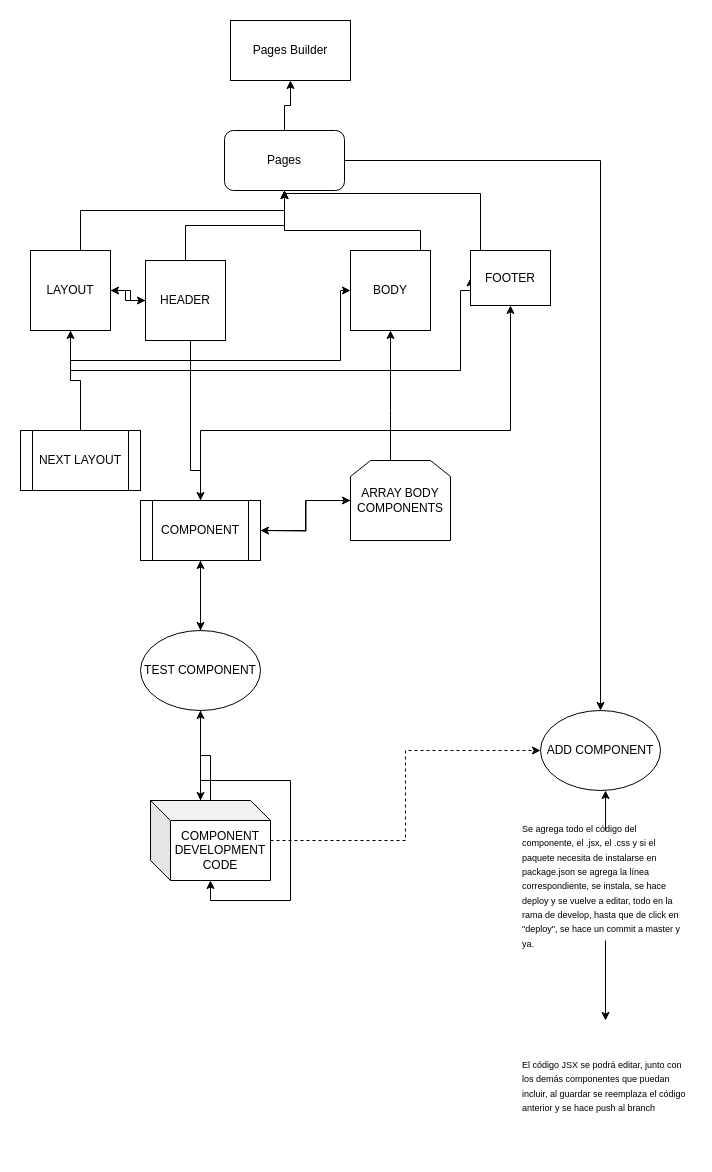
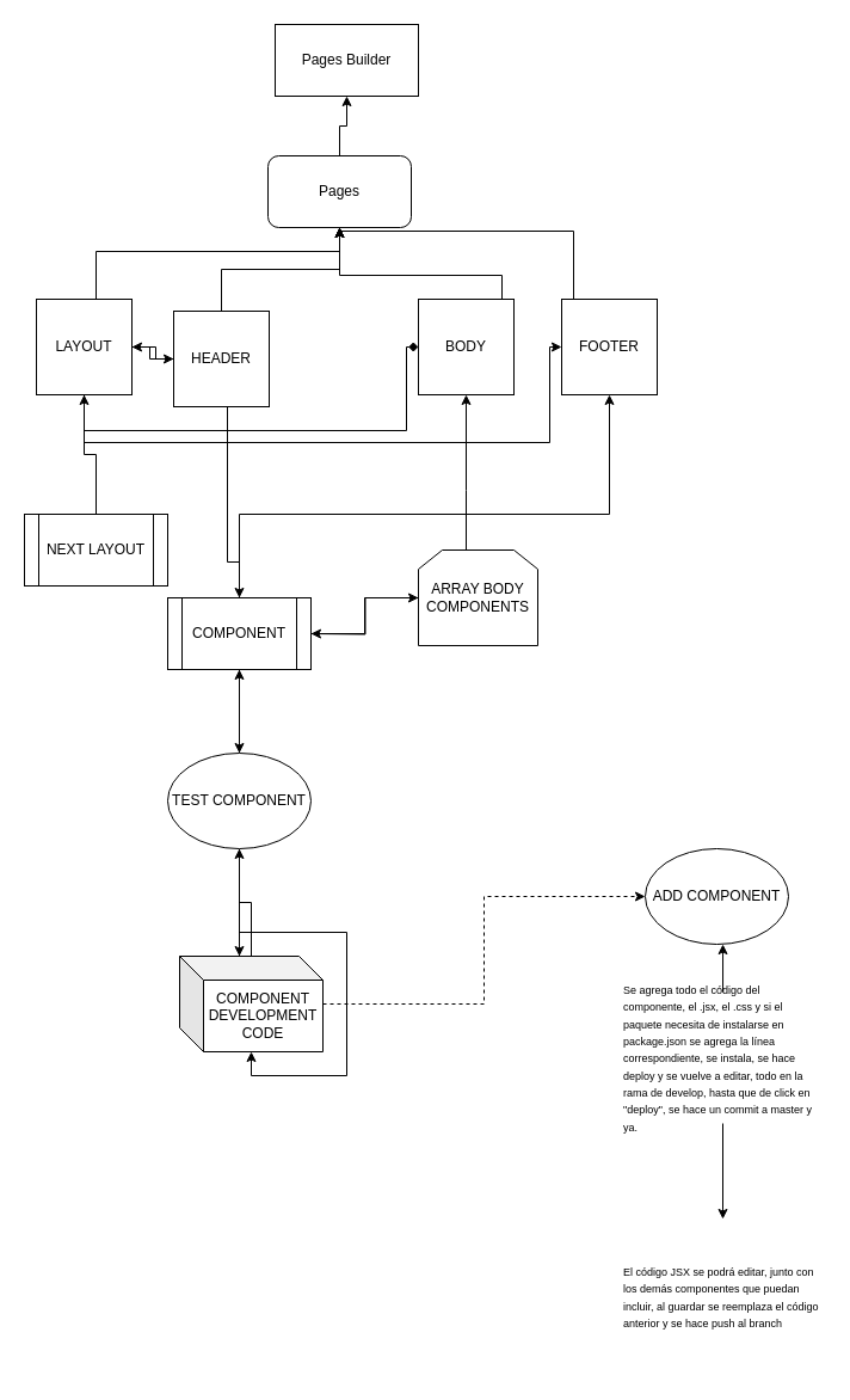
  <mxCell id="0" />
  <mxCell id="1" parent="0" />
  <mxCell id="2" value="Pages Builder" style="rounded=0;whiteSpace=wrap;html=1;" parent="1" vertex="1"><mxGeometry x="230" y="20" width="120" height="60" as="geometry" /></mxCell>
  <mxCell id="3" style="edgeStyle=orthogonalEdgeStyle;rounded=0;orthogonalLoop=1;jettySize=auto;html=1;" parent="1" source="5" target="2" edge="1"><mxGeometry relative="1" as="geometry" /></mxCell>
- <mxCell id="4" style="edgeStyle=orthogonalEdgeStyle;rounded=0;orthogonalLoop=1;jettySize=auto;html=1;entryX=0.5;entryY=0;entryDx=0;entryDy=0;" edge="1" parent="1" source="5" target="35"><mxGeometry relative="1" as="geometry"><mxPoint x="630" y="680" as="targetPoint" /></mxGeometry></mxCell>
  <mxCell id="5" value="Pages" style="rounded=1;whiteSpace=wrap;html=1;" parent="1" vertex="1"><mxGeometry x="224" y="130" width="120" height="60" as="geometry" /></mxCell>
  <mxCell id="6" style="edgeStyle=orthogonalEdgeStyle;rounded=0;orthogonalLoop=1;jettySize=auto;html=1;entryX=0.5;entryY=1;entryDx=0;entryDy=0;" parent="1" source="10" target="5" edge="1"><mxGeometry relative="1" as="geometry"><Array as="points"><mxPoint x="80" y="210" /><mxPoint x="284" y="210" /></Array></mxGeometry></mxCell>
  <mxCell id="7" style="edgeStyle=orthogonalEdgeStyle;rounded=0;orthogonalLoop=1;jettySize=auto;html=1;entryX=0;entryY=0.5;entryDx=0;entryDy=0;" parent="1" source="10" target="14" edge="1"><mxGeometry relative="1" as="geometry" /></mxCell>
- <mxCell id="8" style="edgeStyle=orthogonalEdgeStyle;rounded=0;orthogonalLoop=1;jettySize=auto;html=1;entryX=0;entryY=0.5;entryDx=0;entryDy=0;" parent="1" source="10" target="16" edge="1"><mxGeometry relative="1" as="geometry"><Array as="points"><mxPoint x="70" y="360" /><mxPoint x="340" y="360" /><mxPoint x="340" y="290" /></Array></mxGeometry></mxCell>
+ <mxCell id="8" style="edgeStyle=orthogonalEdgeStyle;rounded=0;orthogonalLoop=1;jettySize=auto;html=1;entryX=0;entryY=0.5;entryDx=0;entryDy=0;endArrow=diamond;" parent="1" source="10" target="16" edge="1"><mxGeometry relative="1" as="geometry"><Array as="points"><mxPoint x="70" y="360" /><mxPoint x="340" y="360" /><mxPoint x="340" y="290" /></Array></mxGeometry></mxCell>
  <mxCell id="9" style="edgeStyle=orthogonalEdgeStyle;rounded=0;orthogonalLoop=1;jettySize=auto;html=1;entryX=0;entryY=0.5;entryDx=0;entryDy=0;" parent="1" source="10" target="18" edge="1"><mxGeometry relative="1" as="geometry"><Array as="points"><mxPoint x="70" y="370" /><mxPoint x="460" y="370" /><mxPoint x="460" y="290" /></Array></mxGeometry></mxCell>
  <mxCell id="10" value="LAYOUT" style="whiteSpace=wrap;html=1;aspect=fixed;" parent="1" vertex="1"><mxGeometry x="30" y="250" width="80" height="80" as="geometry" /></mxCell>
  <mxCell id="11" style="edgeStyle=orthogonalEdgeStyle;rounded=0;orthogonalLoop=1;jettySize=auto;html=1;entryX=0.5;entryY=1;entryDx=0;entryDy=0;" parent="1" source="14" target="5" edge="1"><mxGeometry relative="1" as="geometry" /></mxCell>
  <mxCell id="12" style="edgeStyle=orthogonalEdgeStyle;rounded=0;orthogonalLoop=1;jettySize=auto;html=1;entryX=1;entryY=0.5;entryDx=0;entryDy=0;" parent="1" source="14" target="10" edge="1"><mxGeometry relative="1" as="geometry" /></mxCell>
  <mxCell id="13" style="edgeStyle=orthogonalEdgeStyle;rounded=0;orthogonalLoop=1;jettySize=auto;html=1;entryX=0.5;entryY=0;entryDx=0;entryDy=0;" parent="1" source="14" target="24" edge="1"><mxGeometry relative="1" as="geometry"><Array as="points"><mxPoint x="190" y="470" /><mxPoint x="200" y="470" /></Array></mxGeometry></mxCell>
  <mxCell id="14" value="HEADER" style="whiteSpace=wrap;html=1;aspect=fixed;" parent="1" vertex="1"><mxGeometry x="145" y="260" width="80" height="80" as="geometry" /></mxCell>
  <mxCell id="15" style="edgeStyle=orthogonalEdgeStyle;rounded=0;orthogonalLoop=1;jettySize=auto;html=1;entryX=0.5;entryY=1;entryDx=0;entryDy=0;" parent="1" source="16" target="5" edge="1"><mxGeometry relative="1" as="geometry"><Array as="points"><mxPoint x="420" y="230" /><mxPoint x="284" y="230" /></Array></mxGeometry></mxCell>
  <mxCell id="16" value="BODY" style="whiteSpace=wrap;html=1;aspect=fixed;" parent="1" vertex="1"><mxGeometry x="350" y="250" width="80" height="80" as="geometry" /></mxCell>
  <mxCell id="17" style="edgeStyle=orthogonalEdgeStyle;rounded=0;orthogonalLoop=1;jettySize=auto;html=1;" parent="1" source="18" target="5" edge="1"><mxGeometry relative="1" as="geometry"><mxPoint x="350" y="220" as="targetPoint" /><Array as="points"><mxPoint x="480" y="290" /><mxPoint x="480" y="193" /><mxPoint x="284" y="193" /></Array></mxGeometry></mxCell>
- <mxCell id="18" value="FOOTER" style="whiteSpace=wrap;html=1;aspect=fixed;" parent="1" vertex="1"><mxGeometry x="470" y="250" width="80" height="55" as="geometry" /></mxCell>
+ <mxCell id="18" value="FOOTER" style="whiteSpace=wrap;html=1;aspect=fixed;" parent="1" vertex="1"><mxGeometry x="470" y="250" width="80" height="80" as="geometry" /></mxCell>
  <mxCell id="19" style="edgeStyle=orthogonalEdgeStyle;rounded=0;orthogonalLoop=1;jettySize=auto;html=1;entryX=0.5;entryY=1;entryDx=0;entryDy=0;" parent="1" source="20" target="10" edge="1"><mxGeometry relative="1" as="geometry" /></mxCell>
  <mxCell id="20" value="NEXT LAYOUT" style="shape=process;whiteSpace=wrap;html=1;backgroundOutline=1;" parent="1" vertex="1"><mxGeometry x="20" y="430" width="120" height="60" as="geometry" /></mxCell>
  <mxCell id="21" style="edgeStyle=orthogonalEdgeStyle;rounded=0;orthogonalLoop=1;jettySize=auto;html=1;exitX=1;exitY=0.5;exitDx=0;exitDy=0;" parent="1" source="24" target="27" edge="1"><mxGeometry relative="1" as="geometry" /></mxCell>
  <mxCell id="22" style="edgeStyle=orthogonalEdgeStyle;rounded=0;orthogonalLoop=1;jettySize=auto;html=1;" parent="1" source="24" target="18" edge="1"><mxGeometry relative="1" as="geometry"><Array as="points"><mxPoint x="200" y="430" /><mxPoint x="510" y="430" /></Array></mxGeometry></mxCell>
  <mxCell id="23" style="edgeStyle=orthogonalEdgeStyle;rounded=0;orthogonalLoop=1;jettySize=auto;html=1;entryX=0.5;entryY=0;entryDx=0;entryDy=0;" parent="1" source="24" target="30" edge="1"><mxGeometry relative="1" as="geometry" /></mxCell>
  <mxCell id="24" value="COMPONENT" style="shape=process;whiteSpace=wrap;html=1;backgroundOutline=1;" parent="1" vertex="1"><mxGeometry x="140" y="500" width="120" height="60" as="geometry" /></mxCell>
  <mxCell id="25" style="edgeStyle=orthogonalEdgeStyle;rounded=0;orthogonalLoop=1;jettySize=auto;html=1;entryX=0.5;entryY=1;entryDx=0;entryDy=0;" parent="1" source="27" target="16" edge="1"><mxGeometry relative="1" as="geometry"><Array as="points"><mxPoint x="390" y="410" /><mxPoint x="390" y="410" /></Array></mxGeometry></mxCell>
  <mxCell id="26" style="edgeStyle=orthogonalEdgeStyle;rounded=0;orthogonalLoop=1;jettySize=auto;html=1;" parent="1" source="27" edge="1"><mxGeometry relative="1" as="geometry"><mxPoint x="260" y="530" as="targetPoint" /></mxGeometry></mxCell>
  <mxCell id="27" value="ARRAY BODY COMPONENTS" style="shape=loopLimit;whiteSpace=wrap;html=1;" parent="1" vertex="1"><mxGeometry x="350" y="460" width="100" height="80" as="geometry" /></mxCell>
  <mxCell id="28" style="edgeStyle=orthogonalEdgeStyle;rounded=0;orthogonalLoop=1;jettySize=auto;html=1;entryX=0.5;entryY=1;entryDx=0;entryDy=0;" parent="1" source="30" target="24" edge="1"><mxGeometry relative="1" as="geometry" /></mxCell>
  <mxCell id="29" style="edgeStyle=orthogonalEdgeStyle;rounded=0;orthogonalLoop=1;jettySize=auto;html=1;entryX=0;entryY=0;entryDx=50;entryDy=0;entryPerimeter=0;" parent="1" source="30" target="33" edge="1"><mxGeometry relative="1" as="geometry" /></mxCell>
  <mxCell id="30" value="TEST COMPONENT" style="ellipse;whiteSpace=wrap;html=1;" parent="1" vertex="1"><mxGeometry x="140" y="630" width="120" height="80" as="geometry" /></mxCell>
  <mxCell id="31" style="edgeStyle=orthogonalEdgeStyle;rounded=0;orthogonalLoop=1;jettySize=auto;html=1;entryX=0.5;entryY=1;entryDx=0;entryDy=0;" parent="1" source="33" target="30" edge="1"><mxGeometry relative="1" as="geometry" /></mxCell>
  <mxCell id="32" style="edgeStyle=orthogonalEdgeStyle;rounded=0;orthogonalLoop=1;jettySize=auto;html=1;entryX=0;entryY=0.5;entryDx=0;entryDy=0;dashed=1;" edge="1" parent="1" source="33" target="35"><mxGeometry relative="1" as="geometry" /></mxCell>
  <mxCell id="33" value="COMPONENT DEVELOPMENT CODE" style="shape=cube;whiteSpace=wrap;html=1;boundedLbl=1;backgroundOutline=1;darkOpacity=0.05;darkOpacity2=0.1;" parent="1" vertex="1"><mxGeometry x="150" y="800" width="120" height="80" as="geometry" /></mxCell>
  <mxCell id="34" style="edgeStyle=orthogonalEdgeStyle;rounded=0;orthogonalLoop=1;jettySize=auto;html=1;exitX=0;exitY=0;exitDx=50;exitDy=0;exitPerimeter=0;" parent="1" source="33" target="33" edge="1"><mxGeometry relative="1" as="geometry" /></mxCell>
  <mxCell id="35" value="ADD COMPONENT" style="ellipse;whiteSpace=wrap;html=1;" vertex="1" parent="1"><mxGeometry x="540" y="710" width="120" height="80" as="geometry" /></mxCell>
  <mxCell id="36" style="edgeStyle=orthogonalEdgeStyle;rounded=0;orthogonalLoop=1;jettySize=auto;html=1;entryX=0.542;entryY=1;entryDx=0;entryDy=0;entryPerimeter=0;" edge="1" parent="1" source="38" target="35"><mxGeometry relative="1" as="geometry" /></mxCell>
  <mxCell id="37" value="" style="edgeStyle=orthogonalEdgeStyle;rounded=0;orthogonalLoop=1;jettySize=auto;html=1;" edge="1" parent="1" source="38" target="39"><mxGeometry relative="1" as="geometry" /></mxCell>
  <mxCell id="38" value="&lt;font style=&quot;font-size: 9px&quot;&gt;Se agrega todo el código del componente, el .jsx, el .css y si el paquete necesita de instalarse en package.json se agrega la línea correspondiente, se instala, se hace deploy y se vuelve a editar, todo en la rama de develop, hasta que de click en &quot;deploy&quot;, se hace un commit a master y ya.&lt;/font&gt;" style="text;html=1;strokeColor=none;fillColor=none;align=left;verticalAlign=middle;whiteSpace=wrap;rounded=0;" vertex="1" parent="1"><mxGeometry x="520" y="830" width="170" height="110" as="geometry" /></mxCell>
  <mxCell id="39" value="&lt;font style=&quot;font-size: 9px&quot;&gt;El código JSX se podrá editar, junto con los demás componentes que puedan incluir, al guardar se reemplaza el código anterior y se hace push al branch&lt;/font&gt;" style="text;html=1;strokeColor=none;fillColor=none;align=left;verticalAlign=middle;whiteSpace=wrap;rounded=0;" vertex="1" parent="1"><mxGeometry x="520" y="1020" width="170" height="130" as="geometry" /></mxCell>
